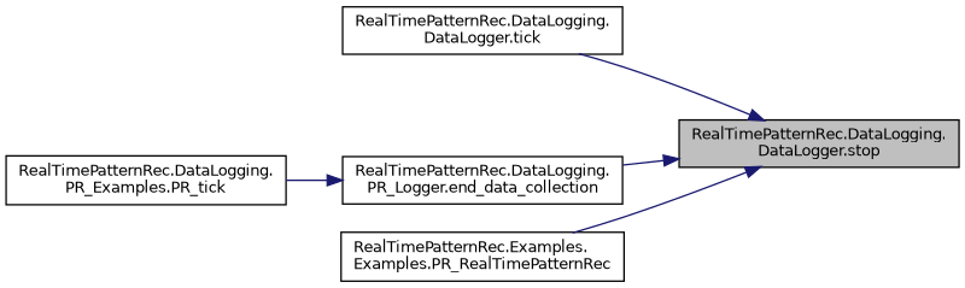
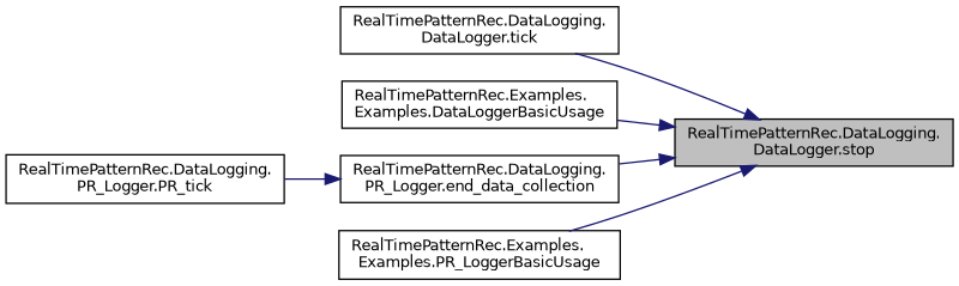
  digraph {
    rankdir=RL
    node [color=black fillcolor=white fontname=Helvetica fontsize=10 shape=record style=filled]
    edge [color=midnightblue dir=back fontname=Helvetica fontsize=10 labelfontname=Helvetica labelfontsize=10 style=solid]
    n1 [fillcolor=grey75 fontcolor=black height=0.2 label="RealTimePatternRec.DataLogging.\lDataLogger.stop" width=0.4]
    n2 [height=0.2 label="RealTimePatternRec.DataLogging.\lDataLogger.tick" width=0.4]
+   n3 [height=0.2 label="RealTimePatternRec.Examples.\lExamples.DataLoggerBasicUsage" width=0.4]
    n4 [height=0.2 label="RealTimePatternRec.DataLogging.\lPR_Logger.end_data_collection" width=0.4]
-   n5 [height=0.2 label="RealTimePatternRec.Examples.\lExamples.PR_RealTimePatternRec" width=0.4]
-   n6 [height=0.2 label="RealTimePatternRec.DataLogging.\lPR_Examples.PR_tick" width=0.4]
+   n5 [height=0.2 label="RealTimePatternRec.Examples.\lExamples.PR_LoggerBasicUsage" width=0.4]
+   n6 [height=0.2 label="RealTimePatternRec.DataLogging.\lPR_Logger.PR_tick" width=0.4]
    n1 -> n2
+   n1 -> n3
    n1 -> n4
    n1 -> n5
    n4 -> n6
  }
